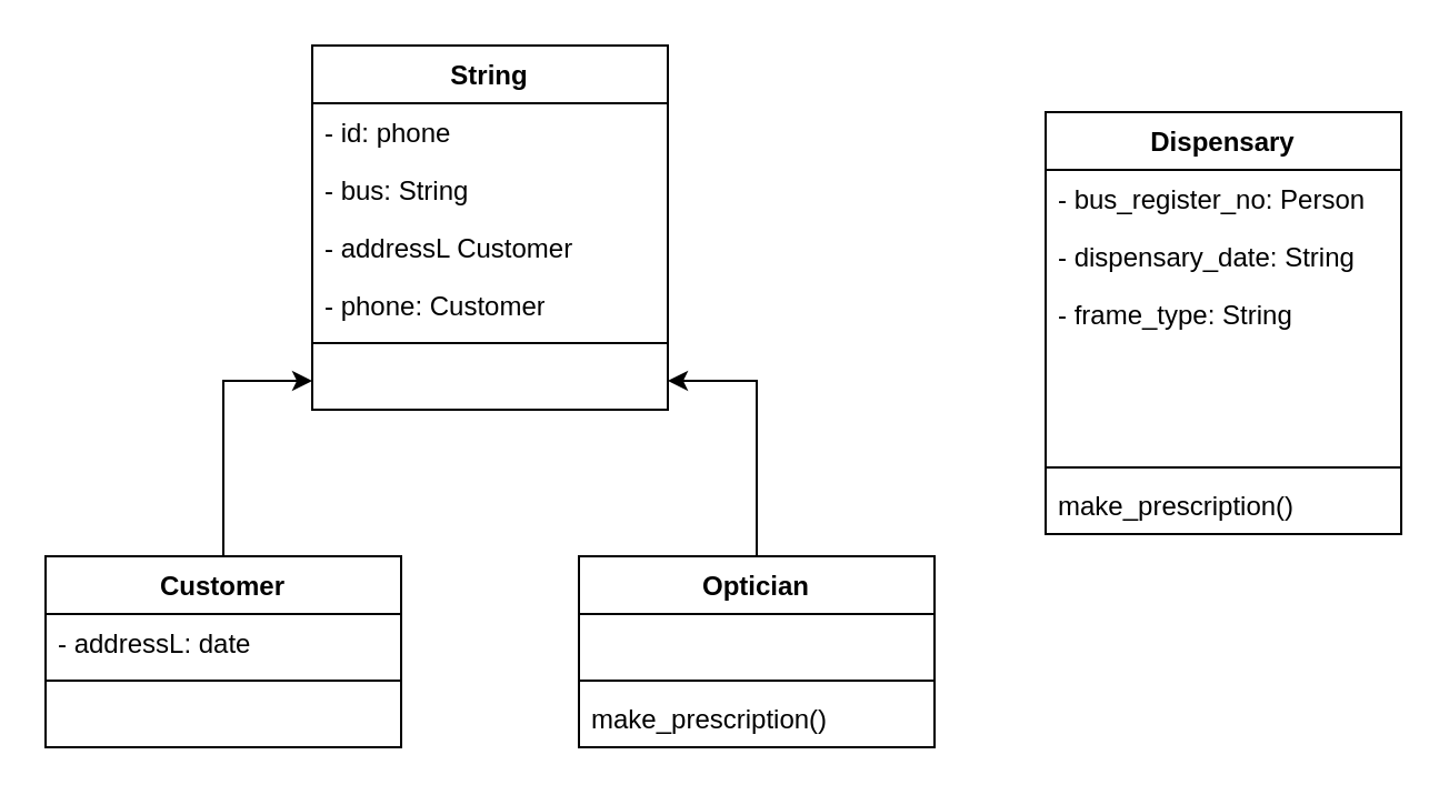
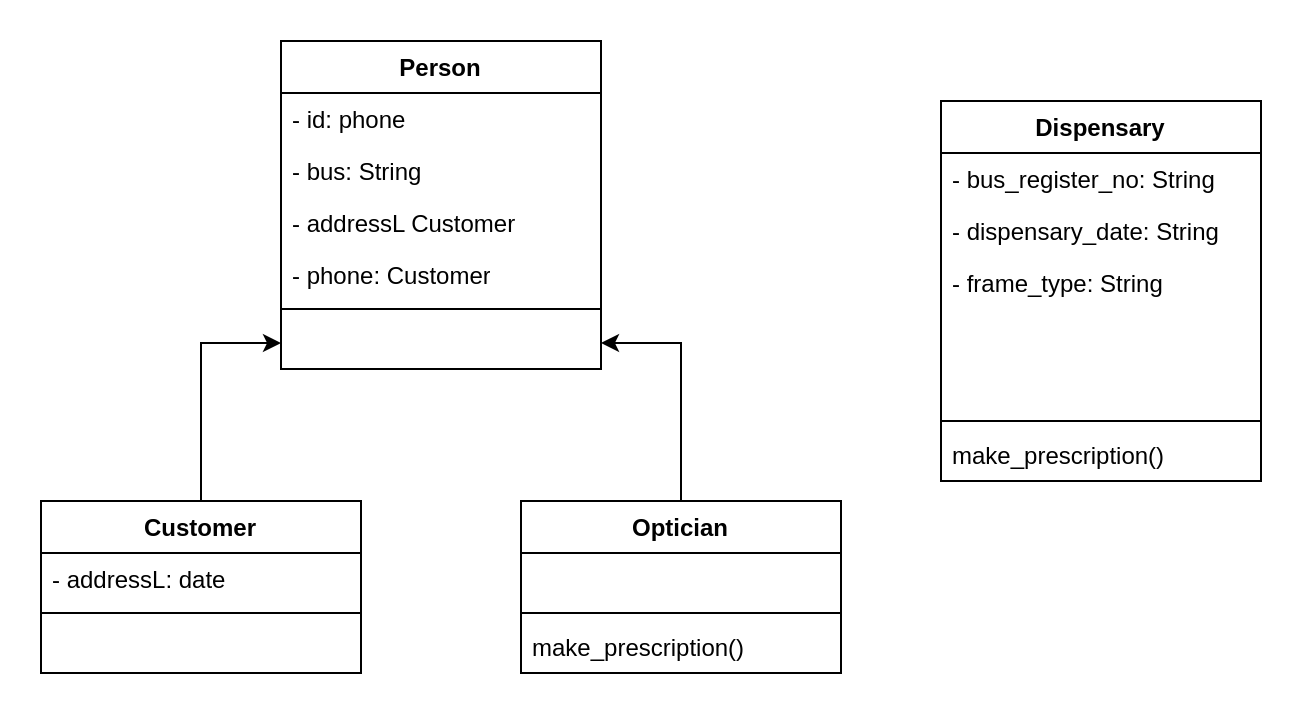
  <mxCell id="0" />
  <mxCell id="1" parent="0" />
- <mxCell id="2" value="String" style="swimlane;fontStyle=1;align=center;verticalAlign=top;childLayout=stackLayout;horizontal=1;startSize=26;horizontalStack=0;resizeParent=1;resizeParentMax=0;resizeLast=0;collapsible=1;marginBottom=0;whiteSpace=wrap;html=1;" vertex="1" parent="1"><mxGeometry x="140" y="20" width="160" height="164" as="geometry" /></mxCell>
+ <mxCell id="2" value="Person" style="swimlane;fontStyle=1;align=center;verticalAlign=top;childLayout=stackLayout;horizontal=1;startSize=26;horizontalStack=0;resizeParent=1;resizeParentMax=0;resizeLast=0;collapsible=1;marginBottom=0;whiteSpace=wrap;html=1;" vertex="1" parent="1"><mxGeometry x="140" y="20" width="160" height="164" as="geometry" /></mxCell>
  <mxCell id="3" value="- id: phone" style="text;strokeColor=none;fillColor=none;align=left;verticalAlign=top;spacingLeft=4;spacingRight=4;overflow=hidden;rotatable=0;points=[[0,0.5],[1,0.5]];portConstraint=eastwest;whiteSpace=wrap;html=1;" vertex="1" parent="2"><mxGeometry y="26" width="160" height="26" as="geometry" /></mxCell>
  <mxCell id="4" value="- bus: String" style="text;strokeColor=none;fillColor=none;align=left;verticalAlign=top;spacingLeft=4;spacingRight=4;overflow=hidden;rotatable=0;points=[[0,0.5],[1,0.5]];portConstraint=eastwest;whiteSpace=wrap;html=1;" vertex="1" parent="2"><mxGeometry y="52" width="160" height="26" as="geometry" /></mxCell>
  <mxCell id="5" value="- addressL Customer" style="text;strokeColor=none;fillColor=none;align=left;verticalAlign=top;spacingLeft=4;spacingRight=4;overflow=hidden;rotatable=0;points=[[0,0.5],[1,0.5]];portConstraint=eastwest;whiteSpace=wrap;html=1;" vertex="1" parent="2"><mxGeometry y="78" width="160" height="26" as="geometry" /></mxCell>
  <mxCell id="6" value="- phone: Customer" style="text;strokeColor=none;fillColor=none;align=left;verticalAlign=top;spacingLeft=4;spacingRight=4;overflow=hidden;rotatable=0;points=[[0,0.5],[1,0.5]];portConstraint=eastwest;whiteSpace=wrap;html=1;" vertex="1" parent="2"><mxGeometry y="104" width="160" height="26" as="geometry" /></mxCell>
  <mxCell id="7" value="" style="line;strokeWidth=1;fillColor=none;align=left;verticalAlign=middle;spacingTop=-1;spacingLeft=3;spacingRight=3;rotatable=0;labelPosition=right;points=[];portConstraint=eastwest;strokeColor=inherit;" vertex="1" parent="2"><mxGeometry y="130" width="160" height="8" as="geometry" /></mxCell>
  <mxCell id="8" value="&amp;nbsp;" style="text;strokeColor=none;fillColor=none;align=left;verticalAlign=top;spacingLeft=4;spacingRight=4;overflow=hidden;rotatable=0;points=[[0,0.5],[1,0.5]];portConstraint=eastwest;whiteSpace=wrap;html=1;" vertex="1" parent="2"><mxGeometry y="138" width="160" height="26" as="geometry" /></mxCell>
  <mxCell id="9" style="edgeStyle=orthogonalEdgeStyle;rounded=0;orthogonalLoop=1;jettySize=auto;html=1;" edge="1" parent="1" source="10" target="8"><mxGeometry relative="1" as="geometry" /></mxCell>
  <mxCell id="10" value="Customer" style="swimlane;fontStyle=1;align=center;verticalAlign=top;childLayout=stackLayout;horizontal=1;startSize=26;horizontalStack=0;resizeParent=1;resizeParentMax=0;resizeLast=0;collapsible=1;marginBottom=0;whiteSpace=wrap;html=1;" vertex="1" parent="1"><mxGeometry x="20" y="250" width="160" height="86" as="geometry" /></mxCell>
  <mxCell id="11" value="- addressL: date" style="text;strokeColor=none;fillColor=none;align=left;verticalAlign=top;spacingLeft=4;spacingRight=4;overflow=hidden;rotatable=0;points=[[0,0.5],[1,0.5]];portConstraint=eastwest;whiteSpace=wrap;html=1;" vertex="1" parent="10"><mxGeometry y="26" width="160" height="26" as="geometry" /></mxCell>
  <mxCell id="12" value="" style="line;strokeWidth=1;fillColor=none;align=left;verticalAlign=middle;spacingTop=-1;spacingLeft=3;spacingRight=3;rotatable=0;labelPosition=right;points=[];portConstraint=eastwest;strokeColor=inherit;" vertex="1" parent="10"><mxGeometry y="52" width="160" height="8" as="geometry" /></mxCell>
  <mxCell id="13" value="&amp;nbsp;" style="text;strokeColor=none;fillColor=none;align=left;verticalAlign=top;spacingLeft=4;spacingRight=4;overflow=hidden;rotatable=0;points=[[0,0.5],[1,0.5]];portConstraint=eastwest;whiteSpace=wrap;html=1;" vertex="1" parent="10"><mxGeometry y="60" width="160" height="26" as="geometry" /></mxCell>
  <mxCell id="14" style="edgeStyle=orthogonalEdgeStyle;rounded=0;orthogonalLoop=1;jettySize=auto;html=1;entryX=1;entryY=0.5;entryDx=0;entryDy=0;" edge="1" parent="1" source="15" target="8"><mxGeometry relative="1" as="geometry" /></mxCell>
  <mxCell id="15" value="Optician" style="swimlane;fontStyle=1;align=center;verticalAlign=top;childLayout=stackLayout;horizontal=1;startSize=26;horizontalStack=0;resizeParent=1;resizeParentMax=0;resizeLast=0;collapsible=1;marginBottom=0;whiteSpace=wrap;html=1;" vertex="1" parent="1"><mxGeometry x="260" y="250" width="160" height="86" as="geometry" /></mxCell>
  <mxCell id="16" value="&amp;nbsp;" style="text;strokeColor=none;fillColor=none;align=left;verticalAlign=top;spacingLeft=4;spacingRight=4;overflow=hidden;rotatable=0;points=[[0,0.5],[1,0.5]];portConstraint=eastwest;whiteSpace=wrap;html=1;" vertex="1" parent="15"><mxGeometry y="26" width="160" height="26" as="geometry" /></mxCell>
  <mxCell id="17" value="" style="line;strokeWidth=1;fillColor=none;align=left;verticalAlign=middle;spacingTop=-1;spacingLeft=3;spacingRight=3;rotatable=0;labelPosition=right;points=[];portConstraint=eastwest;strokeColor=inherit;" vertex="1" parent="15"><mxGeometry y="52" width="160" height="8" as="geometry" /></mxCell>
  <mxCell id="18" value="make_prescription()" style="text;strokeColor=none;fillColor=none;align=left;verticalAlign=top;spacingLeft=4;spacingRight=4;overflow=hidden;rotatable=0;points=[[0,0.5],[1,0.5]];portConstraint=eastwest;whiteSpace=wrap;html=1;" vertex="1" parent="15"><mxGeometry y="60" width="160" height="26" as="geometry" /></mxCell>
  <mxCell id="19" value="Dispensary" style="swimlane;fontStyle=1;align=center;verticalAlign=top;childLayout=stackLayout;horizontal=1;startSize=26;horizontalStack=0;resizeParent=1;resizeParentMax=0;resizeLast=0;collapsible=1;marginBottom=0;whiteSpace=wrap;html=1;" vertex="1" parent="1"><mxGeometry x="470" y="50" width="160" height="190" as="geometry" /></mxCell>
- <mxCell id="20" value="-&amp;nbsp;bus_register_no: Person" style="text;strokeColor=none;fillColor=none;align=left;verticalAlign=top;spacingLeft=4;spacingRight=4;overflow=hidden;rotatable=0;points=[[0,0.5],[1,0.5]];portConstraint=eastwest;whiteSpace=wrap;html=1;" vertex="1" parent="19"><mxGeometry y="26" width="160" height="26" as="geometry" /></mxCell>
+ <mxCell id="20" value="-&amp;nbsp;bus_register_no: String" style="text;strokeColor=none;fillColor=none;align=left;verticalAlign=top;spacingLeft=4;spacingRight=4;overflow=hidden;rotatable=0;points=[[0,0.5],[1,0.5]];portConstraint=eastwest;whiteSpace=wrap;html=1;" vertex="1" parent="19"><mxGeometry y="26" width="160" height="26" as="geometry" /></mxCell>
  <mxCell id="21" value="- d&lt;span style=&quot;text-align: center;&quot;&gt;ispensary_&lt;/span&gt;date: String" style="text;strokeColor=none;fillColor=none;align=left;verticalAlign=top;spacingLeft=4;spacingRight=4;overflow=hidden;rotatable=0;points=[[0,0.5],[1,0.5]];portConstraint=eastwest;whiteSpace=wrap;html=1;fontStyle=0" vertex="1" parent="19"><mxGeometry y="52" width="160" height="26" as="geometry" /></mxCell>
  <mxCell id="22" value="- frame_type: String" style="text;strokeColor=none;fillColor=none;align=left;verticalAlign=top;spacingLeft=4;spacingRight=4;overflow=hidden;rotatable=0;points=[[0,0.5],[1,0.5]];portConstraint=eastwest;whiteSpace=wrap;html=1;" vertex="1" parent="19"><mxGeometry y="78" width="160" height="26" as="geometry" /></mxCell>
  <mxCell id="23" style="text;strokeColor=none;fillColor=none;align=left;verticalAlign=top;spacingLeft=4;spacingRight=4;overflow=hidden;rotatable=0;points=[[0,0.5],[1,0.5]];portConstraint=eastwest;whiteSpace=wrap;html=1;" vertex="1" parent="19"><mxGeometry y="104" width="160" height="26" as="geometry" /></mxCell>
  <mxCell id="24" style="text;strokeColor=none;fillColor=none;align=left;verticalAlign=top;spacingLeft=4;spacingRight=4;overflow=hidden;rotatable=0;points=[[0,0.5],[1,0.5]];portConstraint=eastwest;whiteSpace=wrap;html=1;" vertex="1" parent="19"><mxGeometry y="130" width="160" height="26" as="geometry" /></mxCell>
  <mxCell id="25" value="" style="line;strokeWidth=1;fillColor=none;align=left;verticalAlign=middle;spacingTop=-1;spacingLeft=3;spacingRight=3;rotatable=0;labelPosition=right;points=[];portConstraint=eastwest;strokeColor=inherit;" vertex="1" parent="19"><mxGeometry y="156" width="160" height="8" as="geometry" /></mxCell>
  <mxCell id="26" value="make_prescription()" style="text;strokeColor=none;fillColor=none;align=left;verticalAlign=top;spacingLeft=4;spacingRight=4;overflow=hidden;rotatable=0;points=[[0,0.5],[1,0.5]];portConstraint=eastwest;whiteSpace=wrap;html=1;" vertex="1" parent="19"><mxGeometry y="164" width="160" height="26" as="geometry" /></mxCell>
